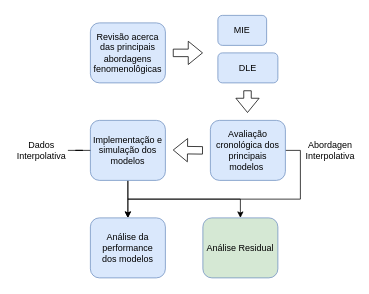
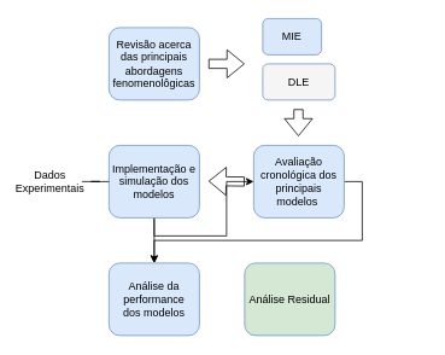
  <mxCell id="0" />
  <mxCell id="1" parent="0" />
  <mxCell id="2" value="Revisão acerca das principais abordagens fenomenolôgicas" style="rounded=1;whiteSpace=wrap;html=1;fillColor=#dae8fc;strokeColor=#6c8ebf;" vertex="1" parent="1"><mxGeometry x="120" y="30" width="100" height="80" as="geometry" /></mxCell>
  <mxCell id="3" value="" style="shape=flexArrow;endArrow=classic;html=1;rounded=0;" edge="1" parent="1"><mxGeometry width="50" height="50" relative="1" as="geometry"><mxPoint x="230" y="70" as="sourcePoint" /><mxPoint x="270" y="70" as="targetPoint" /></mxGeometry></mxCell>
  <mxCell id="4" value="MIE" style="rounded=1;whiteSpace=wrap;html=1;fillColor=#dae8fc;strokeColor=#6c8ebf;" vertex="1" parent="1"><mxGeometry x="290" y="20" width="65" height="40" as="geometry" /></mxCell>
- <mxCell id="5" value="DLE" style="rounded=1;whiteSpace=wrap;html=1;fillColor=#dae8fc;strokeColor=#6c8ebf;" vertex="1" parent="1"><mxGeometry x="290" y="70" width="80" height="40" as="geometry" /></mxCell>
+ <mxCell id="5" value="DLE" style="rounded=1;whiteSpace=wrap;html=1;fillColor=#f5f5f5;strokeColor=#6c8ebf;" vertex="1" parent="1"><mxGeometry x="290" y="70" width="80" height="40" as="geometry" /></mxCell>
  <mxCell id="6" value="" style="shape=flexArrow;endArrow=classic;html=1;rounded=0;" edge="1" parent="1"><mxGeometry width="50" height="50" relative="1" as="geometry"><mxPoint x="329.5" y="120" as="sourcePoint" /><mxPoint x="329.5" y="150" as="targetPoint" /></mxGeometry></mxCell>
  <mxCell id="7" style="edgeStyle=orthogonalEdgeStyle;rounded=0;orthogonalLoop=1;jettySize=auto;html=1;exitX=1;exitY=0.5;exitDx=0;exitDy=0;" edge="1" parent="1" source="8" target="16"><mxGeometry relative="1" as="geometry" /></mxCell>
  <mxCell id="8" value="Avaliação cronológica dos principais modelos&amp;nbsp;" style="rounded=1;whiteSpace=wrap;html=1;fillColor=#dae8fc;strokeColor=#6c8ebf;" vertex="1" parent="1"><mxGeometry x="280" y="160" width="100" height="80" as="geometry" /></mxCell>
  <mxCell id="9" value="" style="shape=flexArrow;endArrow=classic;html=1;rounded=0;" edge="1" parent="1"><mxGeometry width="50" height="50" relative="1" as="geometry"><mxPoint x="270" y="200" as="sourcePoint" /><mxPoint x="230" y="199.5" as="targetPoint" /></mxGeometry></mxCell>
  <mxCell id="10" style="edgeStyle=orthogonalEdgeStyle;rounded=0;orthogonalLoop=1;jettySize=auto;html=1;entryX=0.5;entryY=0;entryDx=0;entryDy=0;" edge="1" parent="1" source="12" target="16"><mxGeometry relative="1" as="geometry" /></mxCell>
- <mxCell id="11" style="edgeStyle=orthogonalEdgeStyle;rounded=0;orthogonalLoop=1;jettySize=auto;html=1;exitX=0.5;exitY=1;exitDx=0;exitDy=0;entryX=0.5;entryY=0;entryDx=0;entryDy=0;" edge="1" parent="1" source="12" target="17"><mxGeometry relative="1" as="geometry" /></mxCell>
+ <mxCell id="11" style="edgeStyle=orthogonalEdgeStyle;rounded=0;orthogonalLoop=1;jettySize=auto;html=1;exitX=0.5;exitY=1;exitDx=0;exitDy=0;" edge="1" parent="1" source="12" target="8"><mxGeometry relative="1" as="geometry" /></mxCell>
  <mxCell id="12" value="Implementação e simulação dos modelos" style="rounded=1;whiteSpace=wrap;html=1;fillColor=#dae8fc;strokeColor=#6c8ebf;" vertex="1" parent="1"><mxGeometry x="120" y="160" width="100" height="80" as="geometry" /></mxCell>
- <mxCell id="13" value="Abordagen Interpolativa" style="text;html=1;strokeColor=none;fillColor=none;align=center;verticalAlign=middle;whiteSpace=wrap;rounded=0;" vertex="1" parent="1"><mxGeometry x="410" y="185" width="60" height="30" as="geometry" /></mxCell>
  <mxCell id="14" style="edgeStyle=orthogonalEdgeStyle;rounded=0;orthogonalLoop=1;jettySize=auto;html=1;entryX=0;entryY=0.5;entryDx=0;entryDy=0;endArrow=none;" edge="1" parent="1" source="15" target="12"><mxGeometry relative="1" as="geometry" /></mxCell>
- <mxCell id="15" value="Dados Interpolativa" style="text;html=1;strokeColor=none;fillColor=none;align=center;verticalAlign=middle;whiteSpace=wrap;rounded=0;" vertex="1" parent="1"><mxGeometry x="20" y="185" width="70" height="30" as="geometry" /></mxCell>
+ <mxCell id="15" value="Dados Experimentais" style="text;html=1;strokeColor=none;fillColor=none;align=center;verticalAlign=middle;whiteSpace=wrap;rounded=0;" vertex="1" parent="1"><mxGeometry x="20" y="185" width="70" height="30" as="geometry" /></mxCell>
  <mxCell id="16" value="Análise da performance&lt;br&gt;dos modelos" style="rounded=1;whiteSpace=wrap;html=1;fillColor=#dae8fc;strokeColor=#6c8ebf;" vertex="1" parent="1"><mxGeometry x="120" y="290" width="100" height="80" as="geometry" /></mxCell>
  <mxCell id="17" value="Análise Residual" style="rounded=1;whiteSpace=wrap;html=1;fillColor=#d5e8d4;strokeColor=#6c8ebf;" vertex="1" parent="1"><mxGeometry x="270" y="290" width="100" height="80" as="geometry" /></mxCell>
